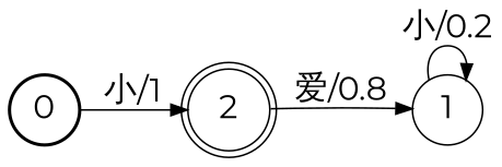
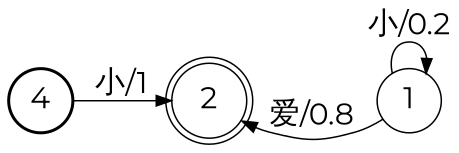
  digraph {
    fontname=Montserrat
    nodesep=0.25
    rankdir=LR
    ranksep=0.4
    node [fontname=Montserrat fontsize=20 shape=circle style=solid]
    edge [fontname=Montserrat fontsize=20]
-   n1 [label=0 style=bold]
+   n1 [label=4 style=bold]
    n2 [label=2 shape=doublecircle]
    n3 [label=1]
    n1 -> n2 [label="小/1"]
-   n2 -> n3 [label="爱/0.8"]
+   n3 -> n2 [label="爱/0.8"]
    n3 -> n3 [label="小/0.2"]
  }
